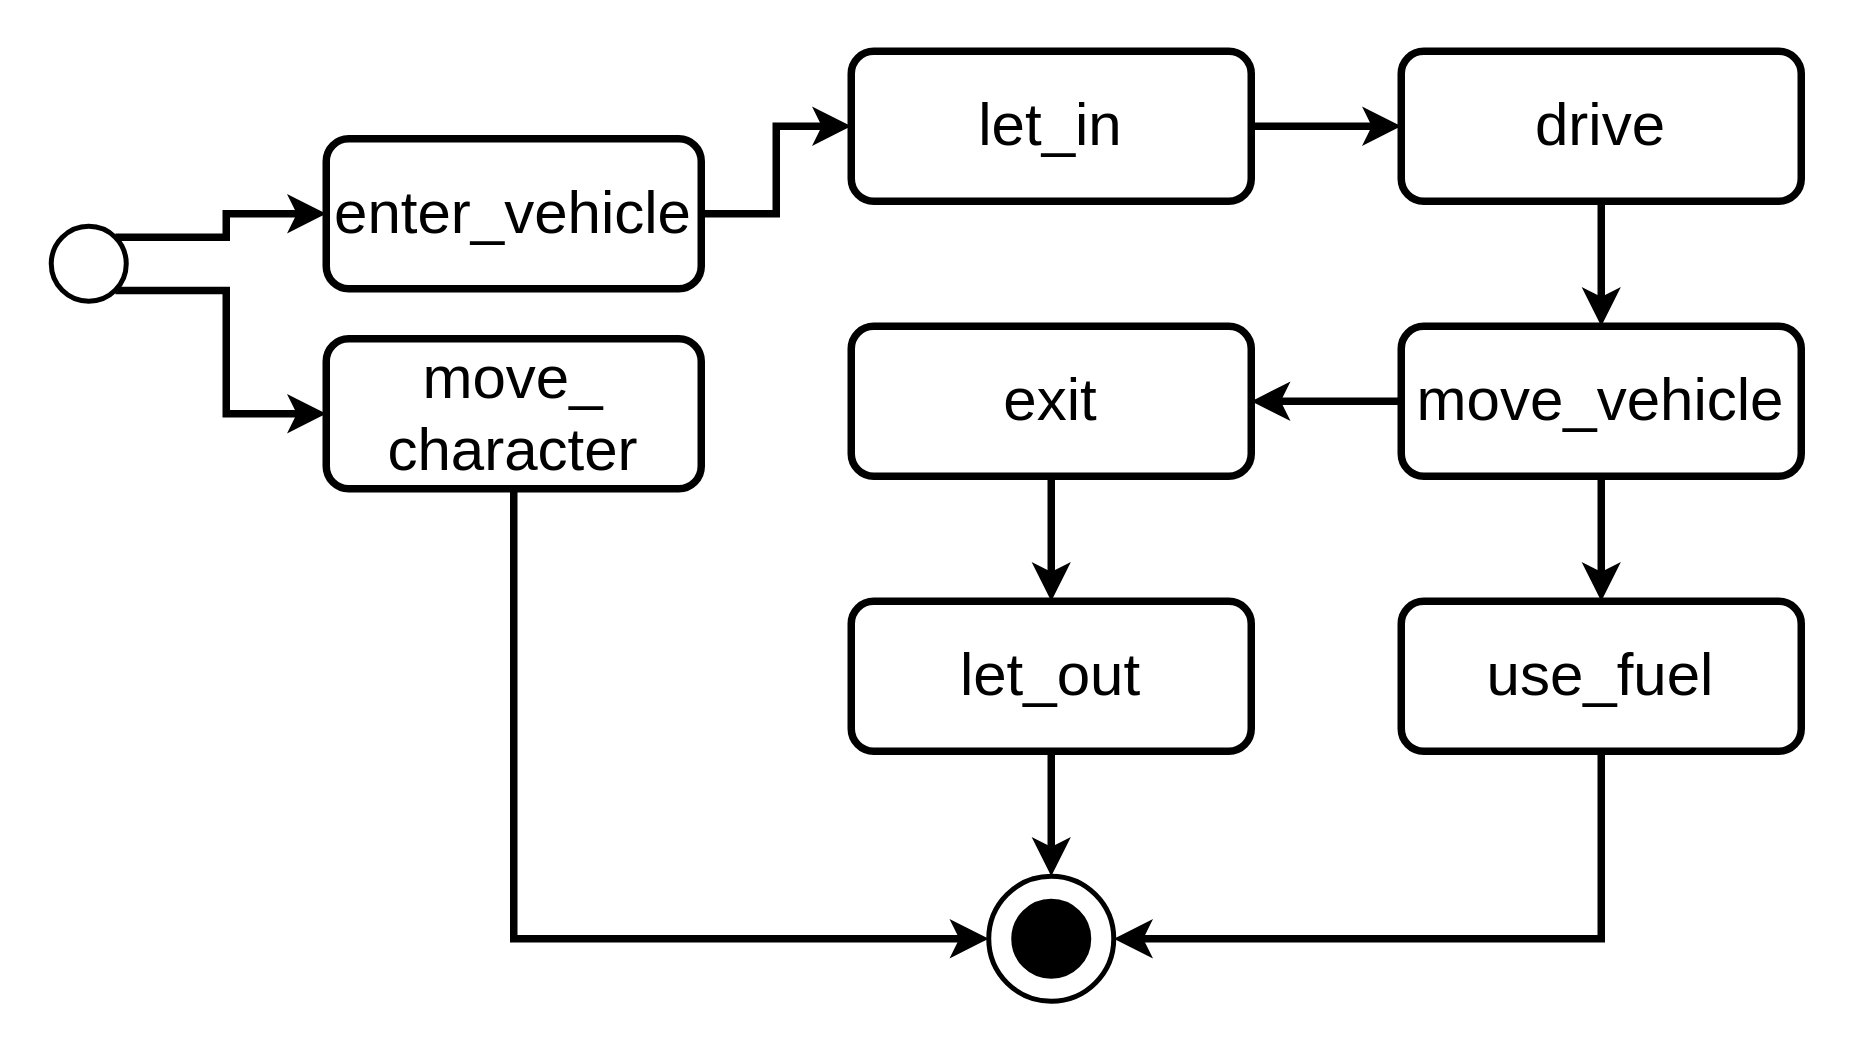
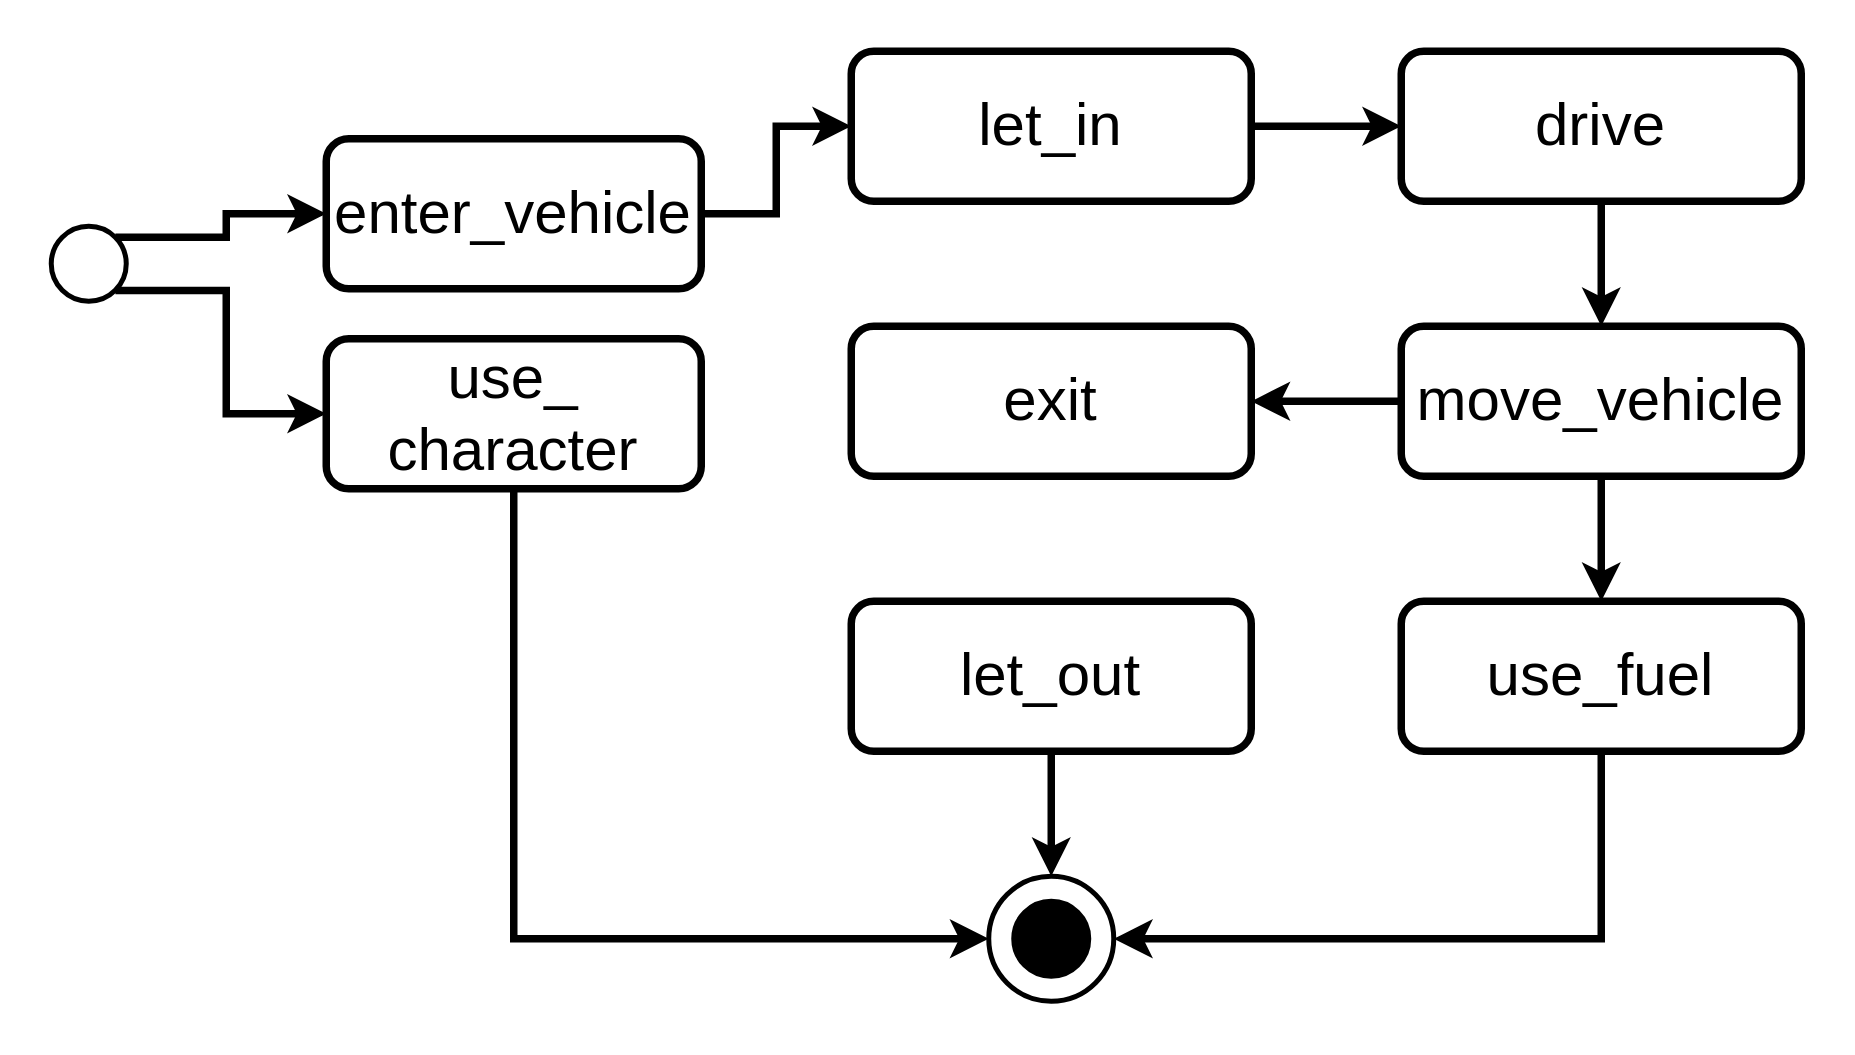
  <mxCell id="0" />
  <mxCell id="1" parent="0" />
  <mxCell id="2" style="edgeStyle=orthogonalEdgeStyle;rounded=0;orthogonalLoop=1;jettySize=auto;html=1;exitX=0.855;exitY=0.145;exitDx=0;exitDy=0;exitPerimeter=0;entryX=0;entryY=0.5;entryDx=0;entryDy=0;strokeWidth=3;" edge="1" parent="1" source="4" target="10"><mxGeometry relative="1" as="geometry" /></mxCell>
  <mxCell id="3" style="edgeStyle=orthogonalEdgeStyle;rounded=0;orthogonalLoop=1;jettySize=auto;html=1;exitX=0.855;exitY=0.855;exitDx=0;exitDy=0;exitPerimeter=0;entryX=0;entryY=0.5;entryDx=0;entryDy=0;strokeWidth=3;" edge="1" parent="1" source="4" target="8"><mxGeometry relative="1" as="geometry" /></mxCell>
  <mxCell id="4" value="" style="strokeWidth=2;html=1;shape=mxgraph.flowchart.start_2;whiteSpace=wrap;" vertex="1" parent="1"><mxGeometry x="20" y="90" width="30" height="30" as="geometry" /></mxCell>
  <mxCell id="5" value="" style="strokeWidth=2;html=1;shape=mxgraph.flowchart.start_2;whiteSpace=wrap;" vertex="1" parent="1"><mxGeometry x="395" y="350" width="50" height="50" as="geometry" /></mxCell>
  <mxCell id="6" value="" style="strokeWidth=2;html=1;shape=mxgraph.flowchart.start_2;whiteSpace=wrap;fillColor=#000000;" vertex="1" parent="1"><mxGeometry x="405" y="360" width="30" height="30" as="geometry" /></mxCell>
  <mxCell id="7" style="edgeStyle=orthogonalEdgeStyle;rounded=0;orthogonalLoop=1;jettySize=auto;html=1;exitX=0.5;exitY=1;exitDx=0;exitDy=0;entryX=0;entryY=0.5;entryDx=0;entryDy=0;entryPerimeter=0;strokeWidth=3;" edge="1" parent="1" source="8" target="5"><mxGeometry relative="1" as="geometry" /></mxCell>
- <mxCell id="8" value="&lt;div&gt;&lt;font size=&quot;3&quot;&gt;&lt;font style=&quot;font-size: 24px&quot;&gt;move_&lt;/font&gt;&lt;/font&gt;&lt;/div&gt;&lt;div&gt;&lt;font size=&quot;3&quot;&gt;&lt;font style=&quot;font-size: 24px&quot;&gt;character&lt;/font&gt;&lt;/font&gt;&lt;/div&gt;" style="rounded=1;whiteSpace=wrap;html=1;fillColor=#FFFFFF;strokeWidth=3;" vertex="1" parent="1"><mxGeometry x="130" y="135" width="150" height="60" as="geometry" /></mxCell>
+ <mxCell id="8" value="&lt;div&gt;&lt;font size=&quot;3&quot;&gt;&lt;font style=&quot;font-size: 24px&quot;&gt;use_&lt;/font&gt;&lt;/font&gt;&lt;/div&gt;&lt;div&gt;&lt;font size=&quot;3&quot;&gt;&lt;font style=&quot;font-size: 24px&quot;&gt;character&lt;/font&gt;&lt;/font&gt;&lt;/div&gt;" style="rounded=1;whiteSpace=wrap;html=1;fillColor=#FFFFFF;strokeWidth=3;" vertex="1" parent="1"><mxGeometry x="130" y="135" width="150" height="60" as="geometry" /></mxCell>
  <mxCell id="9" style="edgeStyle=orthogonalEdgeStyle;rounded=0;orthogonalLoop=1;jettySize=auto;html=1;exitX=1;exitY=0.5;exitDx=0;exitDy=0;entryX=0;entryY=0.5;entryDx=0;entryDy=0;fontSize=24;strokeWidth=3;" edge="1" parent="1" source="10" target="12"><mxGeometry relative="1" as="geometry" /></mxCell>
  <mxCell id="10" value="&lt;font size=&quot;3&quot;&gt;&lt;font style=&quot;font-size: 24px&quot;&gt;enter_vehicle&lt;/font&gt;&lt;/font&gt;" style="rounded=1;whiteSpace=wrap;html=1;fillColor=#FFFFFF;strokeWidth=3;" vertex="1" parent="1"><mxGeometry x="130" y="55" width="150" height="60" as="geometry" /></mxCell>
  <mxCell id="11" style="edgeStyle=orthogonalEdgeStyle;rounded=0;orthogonalLoop=1;jettySize=auto;html=1;exitX=1;exitY=0.5;exitDx=0;exitDy=0;entryX=0;entryY=0.5;entryDx=0;entryDy=0;strokeWidth=3;" edge="1" parent="1" source="12" target="14"><mxGeometry relative="1" as="geometry" /></mxCell>
  <mxCell id="12" value="&lt;div&gt;&lt;font size=&quot;3&quot;&gt;&lt;font style=&quot;font-size: 24px&quot;&gt;let_in&lt;/font&gt;&lt;/font&gt;&lt;/div&gt;" style="rounded=1;whiteSpace=wrap;html=1;fillColor=#FFFFFF;strokeWidth=3;" vertex="1" parent="1"><mxGeometry x="340" y="20" width="160" height="60" as="geometry" /></mxCell>
  <mxCell id="13" style="edgeStyle=orthogonalEdgeStyle;rounded=0;orthogonalLoop=1;jettySize=auto;html=1;exitX=0.5;exitY=1;exitDx=0;exitDy=0;entryX=0.5;entryY=0;entryDx=0;entryDy=0;strokeWidth=3;" edge="1" parent="1" source="14" target="17"><mxGeometry relative="1" as="geometry" /></mxCell>
  <mxCell id="14" value="&lt;div&gt;&lt;font size=&quot;3&quot;&gt;&lt;font style=&quot;font-size: 24px&quot;&gt;drive&lt;/font&gt;&lt;/font&gt;&lt;/div&gt;" style="rounded=1;whiteSpace=wrap;html=1;fillColor=#FFFFFF;strokeWidth=3;" vertex="1" parent="1"><mxGeometry x="560" y="20" width="160" height="60" as="geometry" /></mxCell>
  <mxCell id="15" style="edgeStyle=orthogonalEdgeStyle;rounded=0;orthogonalLoop=1;jettySize=auto;html=1;exitX=0;exitY=0.5;exitDx=0;exitDy=0;entryX=1;entryY=0.5;entryDx=0;entryDy=0;strokeWidth=3;" edge="1" parent="1" source="17" target="19"><mxGeometry relative="1" as="geometry" /></mxCell>
  <mxCell id="16" style="edgeStyle=orthogonalEdgeStyle;rounded=0;orthogonalLoop=1;jettySize=auto;html=1;exitX=0.5;exitY=1;exitDx=0;exitDy=0;entryX=0.5;entryY=0;entryDx=0;entryDy=0;strokeWidth=3;" edge="1" parent="1" source="17" target="23"><mxGeometry relative="1" as="geometry" /></mxCell>
  <mxCell id="17" value="&lt;div&gt;&lt;font size=&quot;3&quot;&gt;&lt;font style=&quot;font-size: 24px&quot;&gt;move_vehicle&lt;/font&gt;&lt;/font&gt;&lt;/div&gt;" style="rounded=1;whiteSpace=wrap;html=1;fillColor=#FFFFFF;strokeWidth=3;" vertex="1" parent="1"><mxGeometry x="560" y="130" width="160" height="60" as="geometry" /></mxCell>
- <mxCell id="18" style="edgeStyle=orthogonalEdgeStyle;rounded=0;orthogonalLoop=1;jettySize=auto;html=1;exitX=0.5;exitY=1;exitDx=0;exitDy=0;entryX=0.5;entryY=0;entryDx=0;entryDy=0;strokeWidth=3;" edge="1" parent="1" source="19" target="21"><mxGeometry relative="1" as="geometry" /></mxCell>
  <mxCell id="19" value="&lt;div&gt;&lt;font size=&quot;3&quot;&gt;&lt;font style=&quot;font-size: 24px&quot;&gt;exit&lt;/font&gt;&lt;/font&gt;&lt;/div&gt;" style="rounded=1;whiteSpace=wrap;html=1;fillColor=#FFFFFF;strokeWidth=3;" vertex="1" parent="1"><mxGeometry x="340" y="130" width="160" height="60" as="geometry" /></mxCell>
  <mxCell id="20" style="edgeStyle=orthogonalEdgeStyle;rounded=0;orthogonalLoop=1;jettySize=auto;html=1;exitX=0.5;exitY=1;exitDx=0;exitDy=0;entryX=0.5;entryY=0;entryDx=0;entryDy=0;entryPerimeter=0;strokeWidth=3;" edge="1" parent="1" source="21" target="5"><mxGeometry relative="1" as="geometry" /></mxCell>
  <mxCell id="21" value="&lt;div&gt;&lt;font size=&quot;3&quot;&gt;&lt;font style=&quot;font-size: 24px&quot;&gt;let_out&lt;/font&gt;&lt;/font&gt;&lt;/div&gt;" style="rounded=1;whiteSpace=wrap;html=1;fillColor=#FFFFFF;strokeWidth=3;" vertex="1" parent="1"><mxGeometry x="340" y="240" width="160" height="60" as="geometry" /></mxCell>
  <mxCell id="22" style="edgeStyle=orthogonalEdgeStyle;rounded=0;orthogonalLoop=1;jettySize=auto;html=1;exitX=0.5;exitY=1;exitDx=0;exitDy=0;entryX=1;entryY=0.5;entryDx=0;entryDy=0;entryPerimeter=0;strokeWidth=3;" edge="1" parent="1" source="23" target="5"><mxGeometry relative="1" as="geometry" /></mxCell>
  <mxCell id="23" value="&lt;div&gt;&lt;font size=&quot;3&quot;&gt;&lt;font style=&quot;font-size: 24px&quot;&gt;use_fuel&lt;/font&gt;&lt;/font&gt;&lt;/div&gt;" style="rounded=1;whiteSpace=wrap;html=1;fillColor=#FFFFFF;strokeWidth=3;" vertex="1" parent="1"><mxGeometry x="560" y="240" width="160" height="60" as="geometry" /></mxCell>
